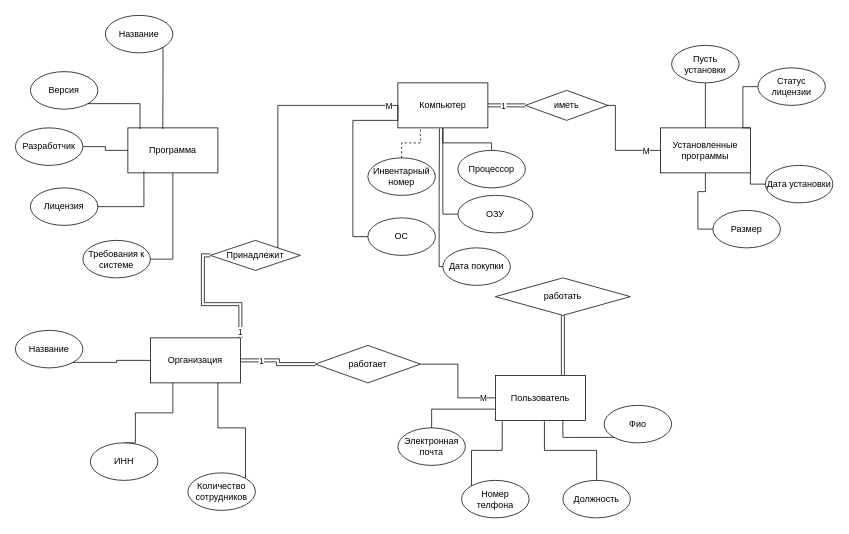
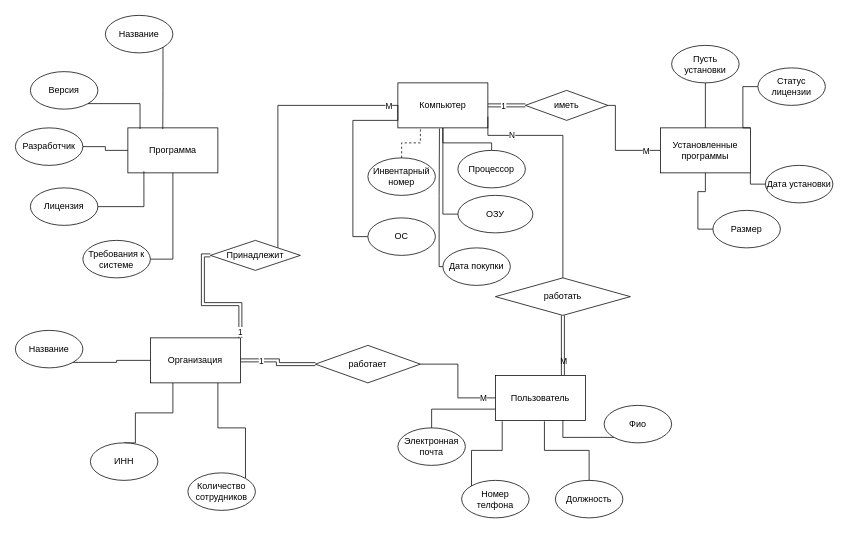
  <mxCell id="0" />
  <mxCell id="1" parent="0" />
  <mxCell id="2" style="edgeStyle=orthogonalEdgeStyle;rounded=0;orthogonalLoop=1;jettySize=auto;html=1;exitX=1;exitY=0.5;exitDx=0;exitDy=0;entryX=0;entryY=0.5;entryDx=0;entryDy=0;endArrow=none;startFill=0;" edge="1" parent="1" source="32" target="9"><mxGeometry relative="1" as="geometry"><Array as="points"><mxPoint x="820" y="140" /><mxPoint x="820" y="200" /></Array></mxGeometry></mxCell>
  <mxCell id="3" value="М" style="edgeLabel;html=1;align=center;verticalAlign=middle;resizable=0;points=[];" vertex="1" connectable="0" parent="2"><mxGeometry x="0.687" y="-2" relative="1" as="geometry"><mxPoint y="-2" as="offset" /></mxGeometry></mxCell>
  <mxCell id="4" style="edgeStyle=orthogonalEdgeStyle;rounded=0;orthogonalLoop=1;jettySize=auto;html=1;exitX=0.5;exitY=1;exitDx=0;exitDy=0;entryX=0.5;entryY=0;entryDx=0;entryDy=0;endArrow=none;startFill=0;" edge="1" parent="1" source="7" target="24"><mxGeometry relative="1" as="geometry" /></mxCell>
  <mxCell id="5" style="edgeStyle=orthogonalEdgeStyle;rounded=0;orthogonalLoop=1;jettySize=auto;html=1;exitX=0;exitY=0.5;exitDx=0;exitDy=0;entryX=1;entryY=0;entryDx=0;entryDy=0;endArrow=none;startFill=0;shape=link;" edge="1" parent="1" source="65" target="12"><mxGeometry relative="1" as="geometry"><Array as="points"><mxPoint x="270" y="340" /><mxPoint x="270" y="405" /><mxPoint x="320" y="405" /></Array></mxGeometry></mxCell>
  <mxCell id="6" value="1" style="edgeLabel;html=1;align=center;verticalAlign=middle;resizable=0;points=[];" vertex="1" connectable="0" parent="5"><mxGeometry x="0.898" y="-1" relative="1" as="geometry"><mxPoint as="offset" /></mxGeometry></mxCell>
  <mxCell id="7" value="Компьютер" style="rounded=0;whiteSpace=wrap;html=1;" vertex="1" parent="1"><mxGeometry x="530" y="110" width="120" height="60" as="geometry" /></mxCell>
  <mxCell id="8" style="edgeStyle=orthogonalEdgeStyle;rounded=0;orthogonalLoop=1;jettySize=auto;html=1;exitX=0.5;exitY=1;exitDx=0;exitDy=0;entryX=0;entryY=0.5;entryDx=0;entryDy=0;endArrow=none;startFill=0;" edge="1" parent="1" source="9" target="39"><mxGeometry relative="1" as="geometry" /></mxCell>
  <mxCell id="9" value="Установленные программы" style="rounded=0;whiteSpace=wrap;html=1;" vertex="1" parent="1"><mxGeometry x="880" y="170" width="120" height="60" as="geometry" /></mxCell>
  <mxCell id="10" style="edgeStyle=orthogonalEdgeStyle;rounded=0;orthogonalLoop=1;jettySize=auto;html=1;exitX=1;exitY=0.5;exitDx=0;exitDy=0;entryX=0;entryY=0.5;entryDx=0;entryDy=0;endArrow=none;startFill=0;shape=link;" edge="1" parent="1" source="12" target="68"><mxGeometry relative="1" as="geometry" /></mxCell>
  <mxCell id="11" value="1" style="edgeLabel;html=1;align=center;verticalAlign=middle;resizable=0;points=[];" vertex="1" connectable="0" parent="10"><mxGeometry x="-0.488" y="-2" relative="1" as="geometry"><mxPoint y="-2" as="offset" /></mxGeometry></mxCell>
  <mxCell id="12" value="Организация" style="rounded=0;whiteSpace=wrap;html=1;" vertex="1" parent="1"><mxGeometry x="200" y="450" width="120" height="60" as="geometry" /></mxCell>
  <mxCell id="13" style="edgeStyle=orthogonalEdgeStyle;rounded=0;orthogonalLoop=1;jettySize=auto;html=1;exitX=0;exitY=0.75;exitDx=0;exitDy=0;entryX=0.5;entryY=0;entryDx=0;entryDy=0;endArrow=none;startFill=0;" edge="1" parent="1" source="19" target="50"><mxGeometry relative="1" as="geometry" /></mxCell>
+ <mxCell id="14" style="edgeStyle=orthogonalEdgeStyle;rounded=0;orthogonalLoop=1;jettySize=auto;html=1;exitX=0.5;exitY=0;exitDx=0;exitDy=0;endArrow=none;startFill=0;entryX=1;entryY=0.75;entryDx=0;entryDy=0;" edge="1" parent="1" source="69" target="7"><mxGeometry relative="1" as="geometry"><mxPoint x="750" y="190" as="targetPoint" /><Array as="points"><mxPoint x="750" y="180" /><mxPoint x="650" y="180" /></Array></mxGeometry></mxCell>
+ <mxCell id="15" value="1" style="edgeLabel;html=1;align=center;verticalAlign=middle;resizable=0;points=[];" vertex="1" connectable="0" parent="14"><mxGeometry x="0.638" y="1" relative="1" as="geometry"><mxPoint as="offset" /></mxGeometry></mxCell>
+ <mxCell id="16" value="М" style="edgeLabel;html=1;align=center;verticalAlign=middle;resizable=0;points=[];" vertex="1" connectable="0" parent="14"><mxGeometry x="-0.912" relative="1" as="geometry"><mxPoint y="124" as="offset" /></mxGeometry></mxCell>
+ <mxCell id="17" value="N" style="edgeLabel;html=1;align=center;verticalAlign=middle;resizable=0;points=[];" vertex="1" connectable="0" parent="14"><mxGeometry x="0.642" y="-1" relative="1" as="geometry"><mxPoint as="offset" /></mxGeometry></mxCell>
  <mxCell id="18" style="edgeStyle=orthogonalEdgeStyle;rounded=0;orthogonalLoop=1;jettySize=auto;html=1;exitX=0.75;exitY=0;exitDx=0;exitDy=0;entryX=0.5;entryY=1;entryDx=0;entryDy=0;endArrow=none;startFill=0;shape=link;" edge="1" parent="1" source="19" target="69"><mxGeometry relative="1" as="geometry" /></mxCell>
  <mxCell id="19" value="Пользователь" style="rounded=0;whiteSpace=wrap;html=1;" vertex="1" parent="1"><mxGeometry x="660" y="500" width="120" height="60" as="geometry" /></mxCell>
  <mxCell id="20" value="Программа" style="rounded=0;whiteSpace=wrap;html=1;" vertex="1" parent="1"><mxGeometry x="170" y="170" width="120" height="60" as="geometry" /></mxCell>
  <mxCell id="21" style="edgeStyle=orthogonalEdgeStyle;rounded=0;orthogonalLoop=1;jettySize=auto;html=1;exitX=0;exitY=0.5;exitDx=0;exitDy=0;entryX=0;entryY=0.5;entryDx=0;entryDy=0;endArrow=none;startFill=0;" edge="1" parent="1" source="22" target="7"><mxGeometry relative="1" as="geometry"><Array as="points"><mxPoint x="470" y="315" /><mxPoint x="470" y="160" /><mxPoint x="530" y="160" /></Array></mxGeometry></mxCell>
  <mxCell id="22" value="ОС" style="ellipse;whiteSpace=wrap;html=1;" vertex="1" parent="1"><mxGeometry x="490" y="290" width="90" height="50" as="geometry" /></mxCell>
  <mxCell id="23" value="Дата покупки" style="ellipse;whiteSpace=wrap;html=1;" vertex="1" parent="1"><mxGeometry x="590" y="330" width="90" height="50" as="geometry" /></mxCell>
  <mxCell id="24" value="Процессор" style="ellipse;whiteSpace=wrap;html=1;" vertex="1" parent="1"><mxGeometry x="610" y="200" width="90" height="50" as="geometry" /></mxCell>
  <mxCell id="25" style="edgeStyle=orthogonalEdgeStyle;rounded=0;orthogonalLoop=1;jettySize=auto;html=1;exitX=0;exitY=0.5;exitDx=0;exitDy=0;entryX=0.5;entryY=1;entryDx=0;entryDy=0;endArrow=none;startFill=0;" edge="1" parent="1" source="26" target="7"><mxGeometry relative="1" as="geometry" /></mxCell>
  <mxCell id="26" value="ОЗУ" style="ellipse;whiteSpace=wrap;html=1;" vertex="1" parent="1"><mxGeometry x="610" y="260" width="100" height="50" as="geometry" /></mxCell>
  <mxCell id="27" style="edgeStyle=orthogonalEdgeStyle;rounded=0;orthogonalLoop=1;jettySize=auto;html=1;exitX=0.5;exitY=0;exitDx=0;exitDy=0;entryX=0.25;entryY=1;entryDx=0;entryDy=0;endArrow=none;startFill=0;dashed=1;" edge="1" parent="1" source="28" target="7"><mxGeometry relative="1" as="geometry" /></mxCell>
  <mxCell id="28" value="Инвентарный номер" style="ellipse;whiteSpace=wrap;html=1;" vertex="1" parent="1"><mxGeometry x="490" y="210" width="90" height="50" as="geometry" /></mxCell>
  <mxCell id="29" style="edgeStyle=orthogonalEdgeStyle;rounded=0;orthogonalLoop=1;jettySize=auto;html=1;exitX=0;exitY=0.5;exitDx=0;exitDy=0;entryX=0.462;entryY=1.014;entryDx=0;entryDy=0;entryPerimeter=0;endArrow=none;startFill=0;" edge="1" parent="1" source="23" target="7"><mxGeometry relative="1" as="geometry"><Array as="points"><mxPoint x="585" y="355" /><mxPoint x="585" y="260" /></Array></mxGeometry></mxCell>
  <mxCell id="30" value="" style="edgeStyle=orthogonalEdgeStyle;rounded=0;orthogonalLoop=1;jettySize=auto;html=1;exitX=1;exitY=0.5;exitDx=0;exitDy=0;entryX=0;entryY=0.5;entryDx=0;entryDy=0;endArrow=none;startFill=0;shape=link;" edge="1" parent="1" source="7" target="32"><mxGeometry relative="1" as="geometry"><mxPoint x="650" y="140" as="sourcePoint" /><mxPoint x="880" y="200" as="targetPoint" /><Array as="points" /></mxGeometry></mxCell>
  <mxCell id="31" value="1" style="edgeLabel;html=1;align=center;verticalAlign=middle;resizable=0;points=[];" vertex="1" connectable="0" parent="30"><mxGeometry x="-0.851" relative="1" as="geometry"><mxPoint x="16" as="offset" /></mxGeometry></mxCell>
  <mxCell id="32" value="иметь" style="rhombus;whiteSpace=wrap;html=1;" vertex="1" parent="1"><mxGeometry x="700" y="120" width="110" height="40" as="geometry" /></mxCell>
  <mxCell id="33" style="edgeStyle=orthogonalEdgeStyle;rounded=0;orthogonalLoop=1;jettySize=auto;html=1;exitX=0.5;exitY=1;exitDx=0;exitDy=0;entryX=0.5;entryY=0;entryDx=0;entryDy=0;endArrow=none;startFill=0;" edge="1" parent="1" source="34" target="9"><mxGeometry relative="1" as="geometry" /></mxCell>
  <mxCell id="34" value="Пусть установки" style="ellipse;whiteSpace=wrap;html=1;" vertex="1" parent="1"><mxGeometry x="895" y="60" width="90" height="50" as="geometry" /></mxCell>
  <mxCell id="35" style="edgeStyle=orthogonalEdgeStyle;rounded=0;orthogonalLoop=1;jettySize=auto;html=1;exitX=0;exitY=0.5;exitDx=0;exitDy=0;entryX=1;entryY=0;entryDx=0;entryDy=0;endArrow=none;startFill=0;" edge="1" parent="1" source="36" target="9"><mxGeometry relative="1" as="geometry"><Array as="points"><mxPoint x="990" y="115" /><mxPoint x="990" y="170" /></Array></mxGeometry></mxCell>
  <mxCell id="36" value="Статус лицензии" style="ellipse;whiteSpace=wrap;html=1;" vertex="1" parent="1"><mxGeometry x="1010" y="90" width="90" height="50" as="geometry" /></mxCell>
  <mxCell id="37" style="edgeStyle=orthogonalEdgeStyle;rounded=0;orthogonalLoop=1;jettySize=auto;html=1;exitX=0;exitY=0.5;exitDx=0;exitDy=0;entryX=1;entryY=1;entryDx=0;entryDy=0;endArrow=none;startFill=0;" edge="1" parent="1" source="38" target="9"><mxGeometry relative="1" as="geometry" /></mxCell>
  <mxCell id="38" value="Дата установки" style="ellipse;whiteSpace=wrap;html=1;" vertex="1" parent="1"><mxGeometry x="1020" y="220" width="90" height="50" as="geometry" /></mxCell>
  <mxCell id="39" value="Размер" style="ellipse;whiteSpace=wrap;html=1;" vertex="1" parent="1"><mxGeometry x="950" y="280" width="90" height="50" as="geometry" /></mxCell>
  <mxCell id="40" value="Лицензия" style="ellipse;whiteSpace=wrap;html=1;" vertex="1" parent="1"><mxGeometry x="40" y="250" width="90" height="50" as="geometry" /></mxCell>
  <mxCell id="41" style="edgeStyle=orthogonalEdgeStyle;rounded=0;orthogonalLoop=1;jettySize=auto;html=1;exitX=1;exitY=0.5;exitDx=0;exitDy=0;entryX=0;entryY=0.5;entryDx=0;entryDy=0;endArrow=none;startFill=0;" edge="1" parent="1" source="42" target="20"><mxGeometry relative="1" as="geometry" /></mxCell>
  <mxCell id="42" value="Разработчик" style="ellipse;whiteSpace=wrap;html=1;" vertex="1" parent="1"><mxGeometry x="20" y="170" width="90" height="50" as="geometry" /></mxCell>
  <mxCell id="43" value="Версия" style="ellipse;whiteSpace=wrap;html=1;" vertex="1" parent="1"><mxGeometry x="40" y="95" width="90" height="50" as="geometry" /></mxCell>
  <mxCell id="44" style="edgeStyle=orthogonalEdgeStyle;rounded=0;orthogonalLoop=1;jettySize=auto;html=1;exitX=1;exitY=0.5;exitDx=0;exitDy=0;entryX=0.5;entryY=1;entryDx=0;entryDy=0;endArrow=none;startFill=0;" edge="1" parent="1" source="45" target="20"><mxGeometry relative="1" as="geometry" /></mxCell>
  <mxCell id="45" value="Требования к системе" style="ellipse;whiteSpace=wrap;html=1;" vertex="1" parent="1"><mxGeometry x="110" y="320" width="90" height="50" as="geometry" /></mxCell>
  <mxCell id="46" value="Название" style="ellipse;whiteSpace=wrap;html=1;" vertex="1" parent="1"><mxGeometry x="140" y="20" width="90" height="50" as="geometry" /></mxCell>
  <mxCell id="47" style="edgeStyle=orthogonalEdgeStyle;rounded=0;orthogonalLoop=1;jettySize=auto;html=1;exitX=1;exitY=0.5;exitDx=0;exitDy=0;entryX=0.178;entryY=0.964;entryDx=0;entryDy=0;entryPerimeter=0;endArrow=none;startFill=0;" edge="1" parent="1" source="40" target="20"><mxGeometry relative="1" as="geometry" /></mxCell>
  <mxCell id="48" style="edgeStyle=orthogonalEdgeStyle;rounded=0;orthogonalLoop=1;jettySize=auto;html=1;exitX=1;exitY=1;exitDx=0;exitDy=0;entryX=0.135;entryY=0.026;entryDx=0;entryDy=0;entryPerimeter=0;endArrow=none;startFill=0;" edge="1" parent="1" source="43" target="20"><mxGeometry relative="1" as="geometry" /></mxCell>
  <mxCell id="49" style="edgeStyle=orthogonalEdgeStyle;rounded=0;orthogonalLoop=1;jettySize=auto;html=1;exitX=1;exitY=1;exitDx=0;exitDy=0;entryX=0.388;entryY=0.026;entryDx=0;entryDy=0;entryPerimeter=0;endArrow=none;startFill=0;" edge="1" parent="1" source="46" target="20"><mxGeometry relative="1" as="geometry" /></mxCell>
  <mxCell id="50" value="Электронная почта" style="ellipse;whiteSpace=wrap;html=1;" vertex="1" parent="1"><mxGeometry x="530" y="570" width="90" height="50" as="geometry" /></mxCell>
  <mxCell id="51" style="edgeStyle=orthogonalEdgeStyle;rounded=0;orthogonalLoop=1;jettySize=auto;html=1;exitX=0;exitY=1;exitDx=0;exitDy=0;entryX=0.75;entryY=1;entryDx=0;entryDy=0;endArrow=none;startFill=0;" edge="1" parent="1" source="52" target="19"><mxGeometry relative="1" as="geometry" /></mxCell>
  <mxCell id="52" value="Фио" style="ellipse;whiteSpace=wrap;html=1;" vertex="1" parent="1"><mxGeometry x="805" y="540" width="90" height="50" as="geometry" /></mxCell>
  <mxCell id="53" value="Номер телфона" style="ellipse;whiteSpace=wrap;html=1;" vertex="1" parent="1"><mxGeometry x="615" y="640" width="90" height="50" as="geometry" /></mxCell>
- <mxCell id="54" value="Должность" style="ellipse;whiteSpace=wrap;html=1;" vertex="1" parent="1"><mxGeometry x="750" y="640" width="90" height="50" as="geometry" /></mxCell>
+ <mxCell id="54" value="Должность" style="ellipse;whiteSpace=wrap;html=1;" vertex="1" parent="1"><mxGeometry x="740" y="640" width="90" height="50" as="geometry" /></mxCell>
  <mxCell id="55" style="edgeStyle=orthogonalEdgeStyle;rounded=0;orthogonalLoop=1;jettySize=auto;html=1;exitX=0;exitY=0;exitDx=0;exitDy=0;entryX=0.076;entryY=1.02;entryDx=0;entryDy=0;entryPerimeter=0;endArrow=none;startFill=0;" edge="1" parent="1" source="53" target="19"><mxGeometry relative="1" as="geometry" /></mxCell>
  <mxCell id="56" style="edgeStyle=orthogonalEdgeStyle;rounded=0;orthogonalLoop=1;jettySize=auto;html=1;exitX=0.5;exitY=0;exitDx=0;exitDy=0;entryX=0.545;entryY=1.02;entryDx=0;entryDy=0;entryPerimeter=0;endArrow=none;startFill=0;" edge="1" parent="1" source="54" target="19"><mxGeometry relative="1" as="geometry" /></mxCell>
  <mxCell id="57" style="edgeStyle=orthogonalEdgeStyle;rounded=0;orthogonalLoop=1;jettySize=auto;html=1;exitX=1;exitY=0;exitDx=0;exitDy=0;entryX=0.75;entryY=1;entryDx=0;entryDy=0;endArrow=none;startFill=0;" edge="1" parent="1" source="58" target="12"><mxGeometry relative="1" as="geometry" /></mxCell>
  <mxCell id="58" value="Количество сотрудников" style="ellipse;whiteSpace=wrap;html=1;" vertex="1" parent="1"><mxGeometry x="250" y="630" width="90" height="50" as="geometry" /></mxCell>
  <mxCell id="59" style="edgeStyle=orthogonalEdgeStyle;rounded=0;orthogonalLoop=1;jettySize=auto;html=1;exitX=0.5;exitY=0;exitDx=0;exitDy=0;entryX=0.25;entryY=1;entryDx=0;entryDy=0;endArrow=none;startFill=0;" edge="1" parent="1" source="60" target="12"><mxGeometry relative="1" as="geometry"><Array as="points"><mxPoint x="180" y="590" /><mxPoint x="180" y="550" /><mxPoint x="230" y="550" /></Array></mxGeometry></mxCell>
  <mxCell id="60" value="ИНН" style="ellipse;whiteSpace=wrap;html=1;" vertex="1" parent="1"><mxGeometry x="120" y="590" width="90" height="50" as="geometry" /></mxCell>
  <mxCell id="61" style="edgeStyle=orthogonalEdgeStyle;rounded=0;orthogonalLoop=1;jettySize=auto;html=1;exitX=1;exitY=1;exitDx=0;exitDy=0;entryX=0;entryY=0.5;entryDx=0;entryDy=0;endArrow=none;startFill=0;" edge="1" parent="1" source="62" target="12"><mxGeometry relative="1" as="geometry" /></mxCell>
  <mxCell id="62" value="Название" style="ellipse;whiteSpace=wrap;html=1;" vertex="1" parent="1"><mxGeometry x="20" y="440" width="90" height="50" as="geometry" /></mxCell>
  <mxCell id="63" value="" style="edgeStyle=orthogonalEdgeStyle;rounded=0;orthogonalLoop=1;jettySize=auto;html=1;exitX=0;exitY=0.5;exitDx=0;exitDy=0;entryX=1;entryY=0;entryDx=0;entryDy=0;endArrow=none;startFill=0;" edge="1" parent="1" source="7" target="65"><mxGeometry relative="1" as="geometry"><mxPoint x="530" y="140" as="sourcePoint" /><mxPoint x="320" y="450" as="targetPoint" /></mxGeometry></mxCell>
  <mxCell id="64" value="М" style="edgeLabel;html=1;align=center;verticalAlign=middle;resizable=0;points=[];" vertex="1" connectable="0" parent="63"><mxGeometry x="-0.926" y="3" relative="1" as="geometry"><mxPoint y="-3" as="offset" /></mxGeometry></mxCell>
  <mxCell id="65" value="Принадлежит" style="rhombus;whiteSpace=wrap;html=1;" vertex="1" parent="1"><mxGeometry x="280" y="320" width="120" height="40" as="geometry" /></mxCell>
  <mxCell id="66" style="edgeStyle=orthogonalEdgeStyle;rounded=0;orthogonalLoop=1;jettySize=auto;html=1;exitX=1;exitY=0.5;exitDx=0;exitDy=0;entryX=0;entryY=0.5;entryDx=0;entryDy=0;endArrow=none;startFill=0;" edge="1" parent="1" source="68" target="19"><mxGeometry relative="1" as="geometry" /></mxCell>
  <mxCell id="67" value="М" style="edgeLabel;html=1;align=center;verticalAlign=middle;resizable=0;points=[];" vertex="1" connectable="0" parent="66"><mxGeometry x="0.76" y="2" relative="1" as="geometry"><mxPoint y="2" as="offset" /></mxGeometry></mxCell>
  <mxCell id="68" value="работает" style="rhombus;whiteSpace=wrap;html=1;" vertex="1" parent="1"><mxGeometry x="420" y="460" width="140" height="50" as="geometry" /></mxCell>
  <mxCell id="69" value="работать" style="rhombus;whiteSpace=wrap;html=1;" vertex="1" parent="1"><mxGeometry x="660" y="370" width="180" height="50" as="geometry" /></mxCell>
